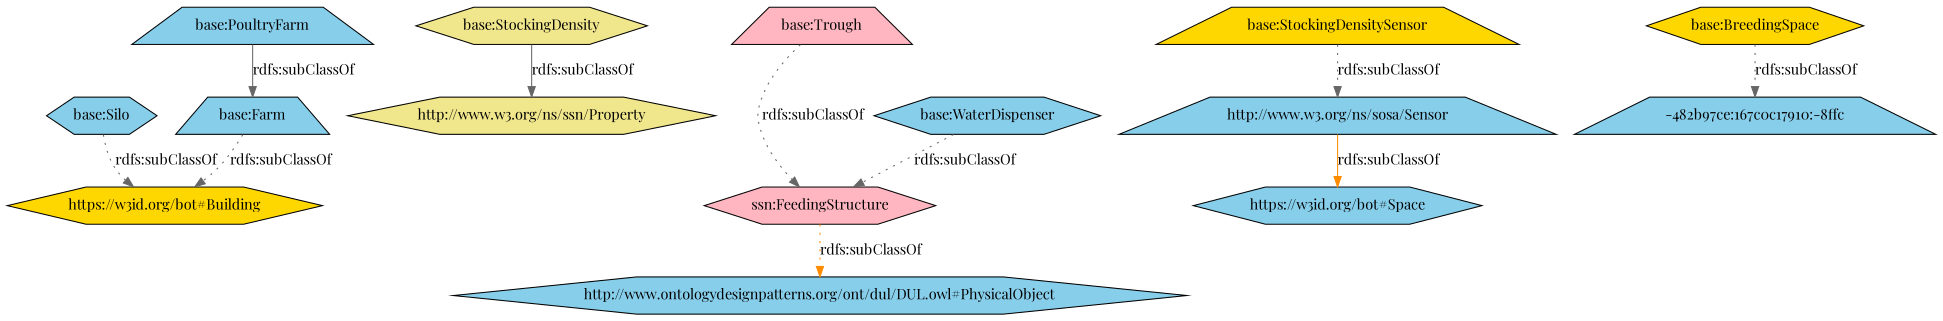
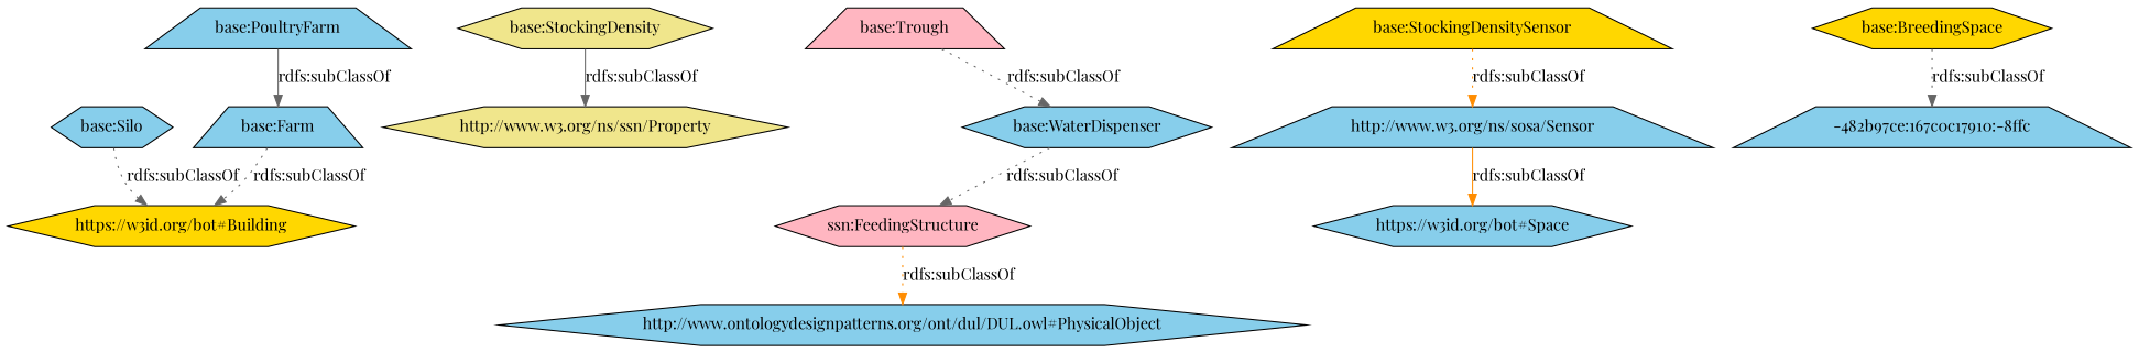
  digraph {
    fontname="Playfair Display"
    rankdir=TB
    node [color=black fillcolor=skyblue fontname="Playfair Display" shape=hexagon style=filled]
    edge [color=gray40 fontname="Playfair Display" style=dotted]
    "https://w3id.org/bot#Building" [fillcolor=gold]
    "base:StockingDensity" [fillcolor=khaki]
    "http://www.w3.org/ns/ssn/Property" [fillcolor=khaki]
    n4 [fillcolor=lightpink label="ssn:FeedingStructure"]
    "base:WaterDispenser"
    "http://www.ontologydesignpatterns.org/ont/dul/DUL.owl#PhysicalObject"
    "base:Silo"
    "base:PoultryFarm" [shape=trapezium]
    "base:Farm" [shape=trapezium]
    "base:StockingDensitySensor" [fillcolor=gold shape=trapezium]
    "http://www.w3.org/ns/sosa/Sensor" [shape=trapezium]
    "https://w3id.org/bot#Space"
    "base:Trough" [fillcolor=lightpink shape=trapezium]
    "base:BreedingSpace" [fillcolor=gold]
    n15 [label="-482b97ce:167c0c17910:-8ffc" shape=trapezium]
    "base:StockingDensity" -> "http://www.w3.org/ns/ssn/Property" [label="rdfs:subClassOf" style=solid]
    n4 -> "http://www.ontologydesignpatterns.org/ont/dul/DUL.owl#PhysicalObject" [color=darkorange label="rdfs:subClassOf"]
    "base:WaterDispenser" -> n4 [label="rdfs:subClassOf"]
    "base:Silo" -> "https://w3id.org/bot#Building" [label="rdfs:subClassOf"]
    "base:PoultryFarm" -> "base:Farm" [label="rdfs:subClassOf" style=solid]
    "base:Farm" -> "https://w3id.org/bot#Building" [label="rdfs:subClassOf"]
-   "base:StockingDensitySensor" -> "http://www.w3.org/ns/sosa/Sensor" [label="rdfs:subClassOf"]
+   "base:StockingDensitySensor" -> "http://www.w3.org/ns/sosa/Sensor" [color=darkorange label="rdfs:subClassOf"]
    "http://www.w3.org/ns/sosa/Sensor" -> "https://w3id.org/bot#Space" [color=darkorange label="rdfs:subClassOf" style=solid]
-   "base:Trough" -> n4 [label="rdfs:subClassOf"]
+   "base:Trough" -> "base:WaterDispenser" [label="rdfs:subClassOf"]
    "base:BreedingSpace" -> n15 [label="rdfs:subClassOf"]
  }
